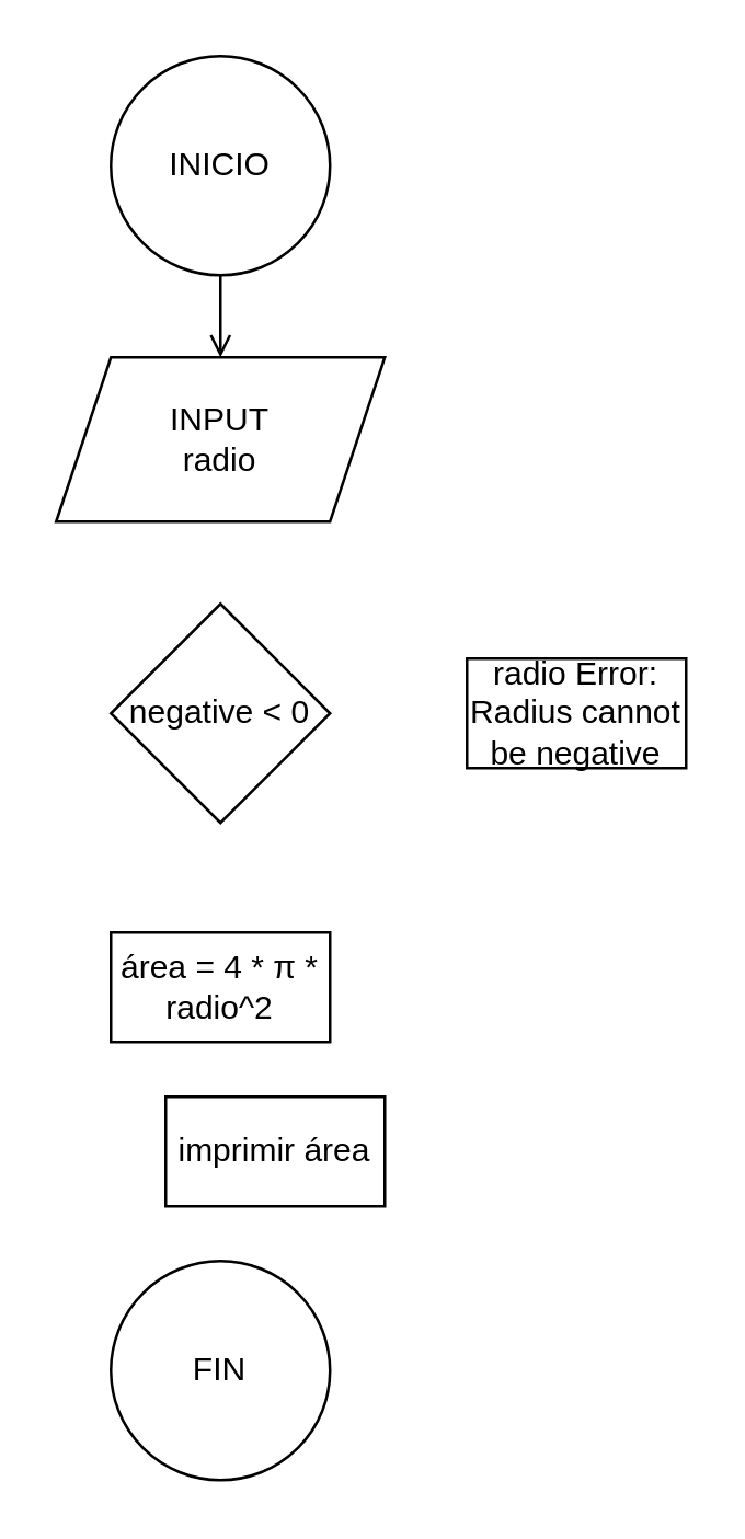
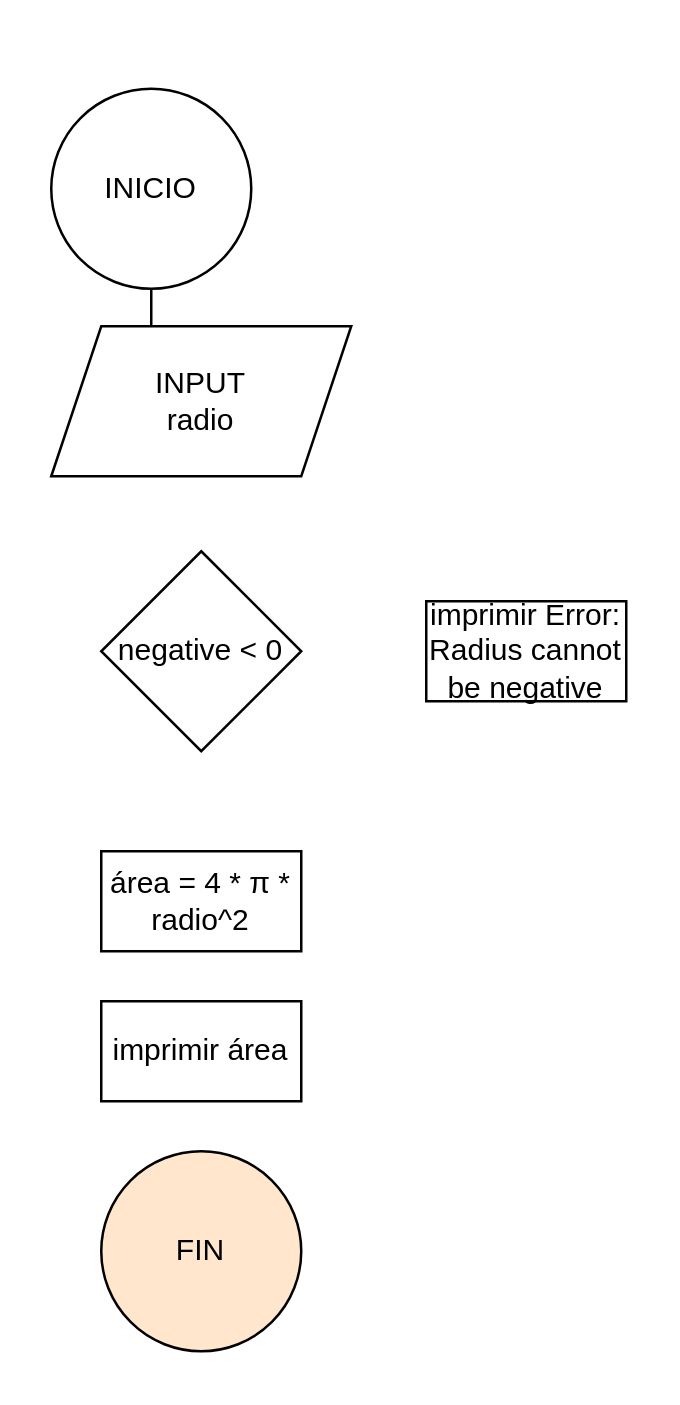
  <mxCell id="0" />
  <mxCell id="1" parent="0" />
  <mxCell id="2" value="" style="edgeStyle=orthogonalEdgeStyle;rounded=0;orthogonalLoop=1;jettySize=auto;html=1;endArrow=open;" edge="1" parent="1" source="3" target="4"><mxGeometry relative="1" as="geometry" /></mxCell>
- <mxCell id="3" value="INICIO" style="ellipse;whiteSpace=wrap;html=1;" vertex="1" parent="1"><mxGeometry x="40" y="20" width="80" height="80" as="geometry" /></mxCell>
+ <mxCell id="3" value="INICIO" style="ellipse;whiteSpace=wrap;html=1;" vertex="1" parent="1"><mxGeometry x="20" y="35" width="80" height="80" as="geometry" /></mxCell>
  <mxCell id="4" value="INPUT&lt;div&gt;radio&lt;/div&gt;" style="shape=parallelogram;perimeter=parallelogramPerimeter;whiteSpace=wrap;html=1;fixedSize=1;" vertex="1" parent="1"><mxGeometry x="20" y="130" width="120" height="60" as="geometry" /></mxCell>
  <mxCell id="5" value="negative &lt; 0" style="rhombus;whiteSpace=wrap;html=1;" vertex="1" parent="1"><mxGeometry x="40" y="220" width="80" height="80" as="geometry" /></mxCell>
- <mxCell id="6" value="radio Error: Radius cannot be negative" style="whiteSpace=wrap;html=1;" vertex="1" parent="1"><mxGeometry x="170" y="240" width="80" height="40" as="geometry" /></mxCell>
+ <mxCell id="6" value="imprimir Error: Radius cannot be negative" style="whiteSpace=wrap;html=1;" vertex="1" parent="1"><mxGeometry x="170" y="240" width="80" height="40" as="geometry" /></mxCell>
  <mxCell id="7" value="área = 4 * π * radio^2" style="whiteSpace=wrap;html=1;" vertex="1" parent="1"><mxGeometry x="40" y="340" width="80" height="40" as="geometry" /></mxCell>
- <mxCell id="8" value="imprimir área" style="whiteSpace=wrap;html=1;" vertex="1" parent="1"><mxGeometry x="60" y="400" width="80" height="40" as="geometry" /></mxCell>
- <mxCell id="9" value="FIN" style="ellipse;whiteSpace=wrap;html=1;" vertex="1" parent="1"><mxGeometry x="40" y="460" width="80" height="80" as="geometry" /></mxCell>
+ <mxCell id="8" value="imprimir área" style="whiteSpace=wrap;html=1;" vertex="1" parent="1"><mxGeometry x="40" y="400" width="80" height="40" as="geometry" /></mxCell>
+ <mxCell id="9" value="FIN" style="ellipse;whiteSpace=wrap;html=1;fillColor=#ffe6cc;" vertex="1" parent="1"><mxGeometry x="40" y="460" width="80" height="80" as="geometry" /></mxCell>
